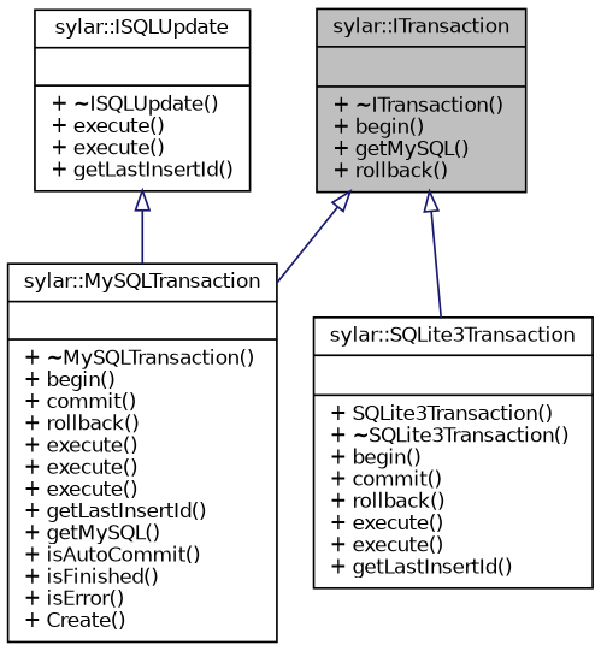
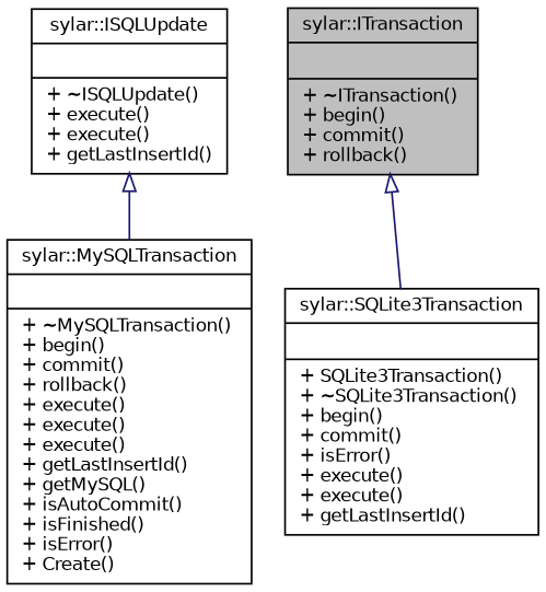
  digraph {
    node [color=black fillcolor=white fontname=Helvetica fontsize=10 shape=record style=filled]
    edge [arrowtail=onormal color=midnightblue dir=back fontname=Helvetica fontsize=10 labelfontname=Helvetica labelfontsize=10 style=solid]
-   n1 [fillcolor=grey75 fontcolor=black height=0.2 label="{sylar::ITransaction\n||+ ~ITransaction()\l+ begin()\l+ getMySQL()\l+ rollback()\l}" width=0.4]
+   n1 [fillcolor=grey75 fontcolor=black height=0.2 label="{sylar::ITransaction\n||+ ~ITransaction()\l+ begin()\l+ commit()\l+ rollback()\l}" width=0.4]
    n2 [height=0.2 label="{sylar::MySQLTransaction\n||+ ~MySQLTransaction()\l+ begin()\l+ commit()\l+ rollback()\l+ execute()\l+ execute()\l+ execute()\l+ getLastInsertId()\l+ getMySQL()\l+ isAutoCommit()\l+ isFinished()\l+ isError()\l+ Create()\l}" width=0.4]
-   n3 [height=0.2 label="{sylar::SQLite3Transaction\n||+ SQLite3Transaction()\l+ ~SQLite3Transaction()\l+ begin()\l+ commit()\l+ rollback()\l+ execute()\l+ execute()\l+ getLastInsertId()\l}" width=0.4]
+   n3 [height=0.2 label="{sylar::SQLite3Transaction\n||+ SQLite3Transaction()\l+ ~SQLite3Transaction()\l+ begin()\l+ commit()\l+ isError()\l+ execute()\l+ execute()\l+ getLastInsertId()\l}" width=0.4]
    n4 [height=0.2 label="{sylar::ISQLUpdate\n||+ ~ISQLUpdate()\l+ execute()\l+ execute()\l+ getLastInsertId()\l}" width=0.4]
-   n1 -> n2
    n1 -> n3
    n4 -> n2
  }
